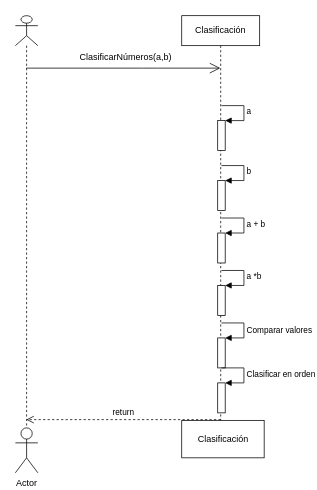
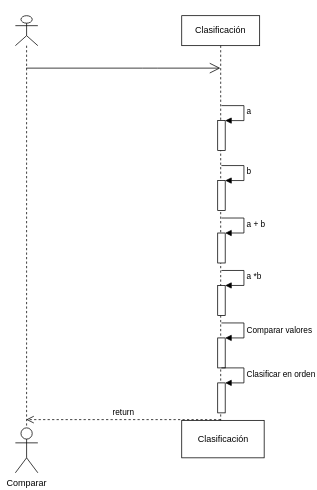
  <mxCell id="0" />
  <mxCell id="1" parent="0" />
- <mxCell id="2" value="Actor" style="shape=umlActor;verticalLabelPosition=bottom;verticalAlign=top;html=1;" vertex="1" parent="1"><mxGeometry x="20" y="570" width="30" height="60" as="geometry" /></mxCell>
+ <mxCell id="2" value="Comparar" style="shape=umlActor;verticalLabelPosition=bottom;verticalAlign=top;html=1;" vertex="1" parent="1"><mxGeometry x="20" y="570" width="30" height="60" as="geometry" /></mxCell>
  <mxCell id="3" value="" style="shape=umlLifeline;participant=umlActor;perimeter=lifelinePerimeter;whiteSpace=wrap;html=1;container=1;collapsible=0;recursiveResize=0;verticalAlign=top;spacingTop=36;outlineConnect=0;" vertex="1" parent="1"><mxGeometry x="20" y="20" width="30" height="550" as="geometry" /></mxCell>
  <mxCell id="4" value="Clasificación" style="html=1;" vertex="1" parent="1"><mxGeometry x="242" y="560" width="110" height="50" as="geometry" /></mxCell>
  <mxCell id="5" value="Clasificación" style="shape=umlLifeline;perimeter=lifelinePerimeter;whiteSpace=wrap;html=1;container=1;collapsible=0;recursiveResize=0;outlineConnect=0;" vertex="1" parent="1"><mxGeometry x="242" y="20" width="104" height="540" as="geometry" /></mxCell>
  <mxCell id="6" value="" style="html=1;points=[];perimeter=orthogonalPerimeter;" vertex="1" parent="5"><mxGeometry x="48" y="140" width="10" height="40" as="geometry" /></mxCell>
  <mxCell id="7" value="a" style="edgeStyle=orthogonalEdgeStyle;html=1;align=left;spacingLeft=2;endArrow=block;rounded=0;entryX=1;entryY=0;" edge="1" target="6" parent="5"><mxGeometry relative="1" as="geometry"><mxPoint x="53" y="120" as="sourcePoint" /><Array as="points"><mxPoint x="83" y="120" /></Array></mxGeometry></mxCell>
  <mxCell id="8" value="" style="html=1;points=[];perimeter=orthogonalPerimeter;" vertex="1" parent="5"><mxGeometry x="48" y="220" width="10" height="40" as="geometry" /></mxCell>
  <mxCell id="9" value="b" style="edgeStyle=orthogonalEdgeStyle;html=1;align=left;spacingLeft=2;endArrow=block;rounded=0;entryX=1;entryY=0;" edge="1" target="8" parent="5"><mxGeometry relative="1" as="geometry"><mxPoint x="53" y="200" as="sourcePoint" /><Array as="points"><mxPoint x="83" y="200" /></Array></mxGeometry></mxCell>
  <mxCell id="10" value="" style="html=1;points=[];perimeter=orthogonalPerimeter;" vertex="1" parent="5"><mxGeometry x="48" y="290" width="10" height="40" as="geometry" /></mxCell>
  <mxCell id="11" value="a + b" style="edgeStyle=orthogonalEdgeStyle;html=1;align=left;spacingLeft=2;endArrow=block;rounded=0;entryX=1;entryY=0;" edge="1" target="10" parent="5"><mxGeometry relative="1" as="geometry"><mxPoint x="53" y="270" as="sourcePoint" /><Array as="points"><mxPoint x="83" y="270" /></Array></mxGeometry></mxCell>
  <mxCell id="12" value="" style="html=1;points=[];perimeter=orthogonalPerimeter;" vertex="1" parent="5"><mxGeometry x="48" y="360" width="10" height="40" as="geometry" /></mxCell>
  <mxCell id="13" value="a *b" style="edgeStyle=orthogonalEdgeStyle;html=1;align=left;spacingLeft=2;endArrow=block;rounded=0;entryX=1;entryY=0;" edge="1" target="12" parent="5"><mxGeometry relative="1" as="geometry"><mxPoint x="53" y="340" as="sourcePoint" /><Array as="points"><mxPoint x="83" y="340" /></Array></mxGeometry></mxCell>
  <mxCell id="14" value="" style="html=1;points=[];perimeter=orthogonalPerimeter;" vertex="1" parent="5"><mxGeometry x="48" y="430" width="10" height="40" as="geometry" /></mxCell>
  <mxCell id="15" value="Comparar valores" style="edgeStyle=orthogonalEdgeStyle;html=1;align=left;spacingLeft=2;endArrow=block;rounded=0;entryX=1;entryY=0;" edge="1" target="14" parent="5"><mxGeometry x="0.067" relative="1" as="geometry"><mxPoint x="53" y="410" as="sourcePoint" /><Array as="points"><mxPoint x="83" y="410" /></Array><mxPoint as="offset" /></mxGeometry></mxCell>
  <mxCell id="16" value="" style="html=1;points=[];perimeter=orthogonalPerimeter;" vertex="1" parent="5"><mxGeometry x="48" y="490" width="10" height="40" as="geometry" /></mxCell>
  <mxCell id="17" value="Clasificar en orden" style="edgeStyle=orthogonalEdgeStyle;html=1;align=left;spacingLeft=2;endArrow=block;rounded=0;entryX=1;entryY=0;" edge="1" target="16" parent="5"><mxGeometry relative="1" as="geometry"><mxPoint x="53" y="470" as="sourcePoint" /><Array as="points"><mxPoint x="83" y="470" /></Array></mxGeometry></mxCell>
  <mxCell id="18" value="" style="endArrow=open;endFill=1;endSize=12;html=1;" edge="1" parent="1" source="3" target="5"><mxGeometry width="160" relative="1" as="geometry"><mxPoint x="40" y="130" as="sourcePoint" /><mxPoint x="200" y="130" as="targetPoint" /><Array as="points"><mxPoint x="200" y="90" /></Array></mxGeometry></mxCell>
- <mxCell id="19" value="ClasificarNúmeros(a,b)" style="text;html=1;align=center;verticalAlign=middle;resizable=0;points=[];autosize=1;strokeColor=none;fillColor=none;" vertex="1" parent="1"><mxGeometry x="92" y="60" width="150" height="30" as="geometry" /></mxCell>
  <mxCell id="20" value="return" style="html=1;verticalAlign=bottom;endArrow=open;dashed=1;endSize=8;" edge="1" parent="1" target="3"><mxGeometry relative="1" as="geometry"><mxPoint x="294" y="559" as="sourcePoint" /><mxPoint x="214" y="559" as="targetPoint" /></mxGeometry></mxCell>
